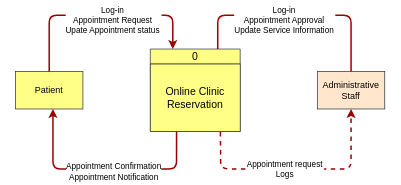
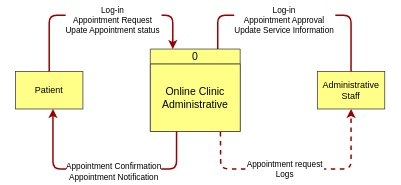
  <mxCell id="0" />
  <mxCell id="1" parent="0" />
  <mxCell id="2" value="Patient" style="whiteSpace=wrap;align=center;verticalAlign=middle;fontStyle=0;strokeWidth=1;fillColor=#ffff88;strokeColor=#36393d;" parent="1" vertex="1"><mxGeometry x="20" y="95" width="90" height="50" as="geometry" /></mxCell>
  <mxCell id="3" value="&#10;Log-in&#10;Appointment Request&#10;Upate Appointment status" style="edgeStyle=none;noEdgeStyle=1;strokeColor=#990000;strokeWidth=2;exitX=0.5;exitY=0;exitDx=0;exitDy=0;entryX=0.25;entryY=0;entryDx=0;entryDy=0;" parent="1" source="2" target="5" edge="1"><mxGeometry x="0.123" width="100" height="100" relative="1" as="geometry"><mxPoint x="330" y="-45" as="sourcePoint" /><mxPoint x="330" y="5" as="targetPoint" /><Array as="points"><mxPoint x="65" y="20" /><mxPoint x="230" y="20" /></Array><mxPoint as="offset" /></mxGeometry></mxCell>
- <mxCell id="4" value="Administrative Staff" style="whiteSpace=wrap;align=center;verticalAlign=middle;fontStyle=0;strokeWidth=1;fillColor=#ffe6cc;strokeColor=#36393d;" parent="1" vertex="1"><mxGeometry x="423" y="95" width="90" height="50" as="geometry" /></mxCell>
+ <mxCell id="4" value="Administrative Staff" style="whiteSpace=wrap;align=center;verticalAlign=middle;fontStyle=0;strokeWidth=1;fillColor=#ffff88;strokeColor=#36393d;" parent="1" vertex="1"><mxGeometry x="423" y="95" width="90" height="50" as="geometry" /></mxCell>
  <mxCell id="5" value="0" style="swimlane;fontStyle=0;childLayout=stackLayout;horizontal=1;startSize=20;horizontalStack=0;resizeParent=1;resizeParentMax=0;resizeLast=0;collapsible=1;marginBottom=0;whiteSpace=wrap;html=1;fillColor=#ffff88;strokeColor=#36393d;fontSize=14;" parent="1" vertex="1"><mxGeometry x="200" y="65" width="120" height="110" as="geometry" /></mxCell>
- <mxCell id="6" value="Online Clinic Reservation" style="text;strokeColor=#36393d;fillColor=#ffff88;align=center;verticalAlign=middle;spacingLeft=4;spacingRight=4;overflow=hidden;points=[[0,0.5],[1,0.5]];portConstraint=eastwest;rotatable=0;whiteSpace=wrap;html=1;fontSize=14;" parent="5" vertex="1"><mxGeometry y="20" width="120" height="90" as="geometry" /></mxCell>
+ <mxCell id="6" value="Online Clinic Administrative" style="text;strokeColor=#36393d;fillColor=#ffff88;align=center;verticalAlign=middle;spacingLeft=4;spacingRight=4;overflow=hidden;points=[[0,0.5],[1,0.5]];portConstraint=eastwest;rotatable=0;whiteSpace=wrap;html=1;fontSize=14;" parent="5" vertex="1"><mxGeometry y="20" width="120" height="90" as="geometry" /></mxCell>
  <mxCell id="7" value="" style="edgeStyle=none;noEdgeStyle=1;strokeColor=#990000;strokeWidth=2;entryX=0.5;entryY=1;entryDx=0;entryDy=0;exitX=0.292;exitY=0.999;exitDx=0;exitDy=0;exitPerimeter=0;" parent="1" source="6" edge="1"><mxGeometry width="100" height="100" relative="1" as="geometry"><mxPoint x="245.44" y="174.19" as="sourcePoint" /><mxPoint x="70" y="145" as="targetPoint" /><Array as="points"><mxPoint x="235" y="225" /><mxPoint x="70" y="225" /></Array></mxGeometry></mxCell>
  <mxCell id="8" value="&lt;div&gt;Appointment Confirmation&lt;br&gt;&lt;/div&gt;&lt;div&gt;Appointment Notification&lt;/div&gt;" style="edgeLabel;html=1;align=center;verticalAlign=middle;resizable=0;points=[];" parent="7" vertex="1" connectable="0"><mxGeometry x="-0.382" y="3" relative="1" as="geometry"><mxPoint x="-44" as="offset" /></mxGeometry></mxCell>
  <mxCell id="9" value="Appointment request&#10;Logs" style="edgeStyle=none;noEdgeStyle=1;strokeColor=#990000;strokeWidth=2;exitX=0.78;exitY=1.009;exitDx=0;exitDy=0;entryX=0.5;entryY=1;entryDx=0;entryDy=0;exitPerimeter=0;dashed=1;" parent="1" source="6" target="4" edge="1"><mxGeometry x="-0.108" width="100" height="100" relative="1" as="geometry"><mxPoint x="320" y="105" as="sourcePoint" /><mxPoint x="460" y="150" as="targetPoint" /><Array as="points"><mxPoint x="294" y="225" /><mxPoint x="468" y="225" /></Array><mxPoint as="offset" /></mxGeometry></mxCell>
  <mxCell id="10" value="&#10;Log-in&#10;Appointment Approval&#10;Update Service Information" style="edgeStyle=none;noEdgeStyle=1;strokeColor=#990000;strokeWidth=2;exitX=0.5;exitY=0;exitDx=0;exitDy=0;entryX=0.75;entryY=0;entryDx=0;entryDy=0;endArrow=none;" parent="1" source="4" target="5" edge="1"><mxGeometry x="0.1" width="100" height="100" relative="1" as="geometry"><mxPoint x="275" y="-15" as="sourcePoint" /><mxPoint x="415" y="30" as="targetPoint" /><Array as="points"><mxPoint x="468" y="20" /><mxPoint x="290" y="20" /></Array><mxPoint as="offset" /></mxGeometry></mxCell>
